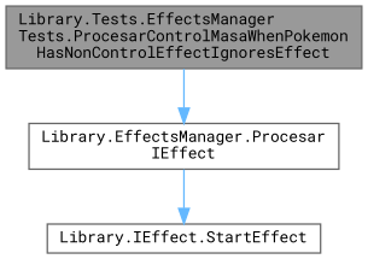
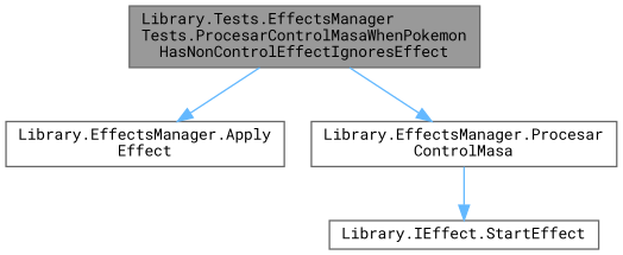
  digraph {
    fontname="Roboto Mono"
    rankdir=TB
    node [color=grey40 fillcolor=white fontname="Roboto Mono" fontsize=10 shape=box style=filled]
    edge [color=steelblue1 fontname="Roboto Mono" fontsize=10 labelfontname=Helvetica labelfontsize=10 style=solid]
    n1 [color=gray40 fillcolor=grey60 fontcolor=black height=0.2 label="Library.Tests.EffectsManager\lTests.ProcesarControlMasaWhenPokemon\lHasNonControlEffectIgnoresEffect" width=0.4]
-   n3 [height=0.2 label="Library.EffectsManager.Procesar\lIEffect" width=0.4]
+   n2 [height=0.2 label="Library.EffectsManager.Apply\lEffect" width=0.4]
+   n3 [height=0.2 label="Library.EffectsManager.Procesar\lControlMasa" width=0.4]
    n4 [height=0.2 label="Library.IEffect.StartEffect" width=0.4]
+   n1 -> n2
    n1 -> n3
    n3 -> n4
  }
